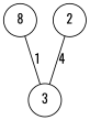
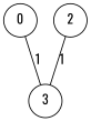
  graph {
    fontname=Oswald
    node [fontname=Oswald shape=circle]
    edge [fontname=Oswald]
-   0 [label=8]
+   0
    3
    2
    0 -- 3 [label=1]
-   2 -- 3 [label=4]
+   2 -- 3 [label=1]
  }
